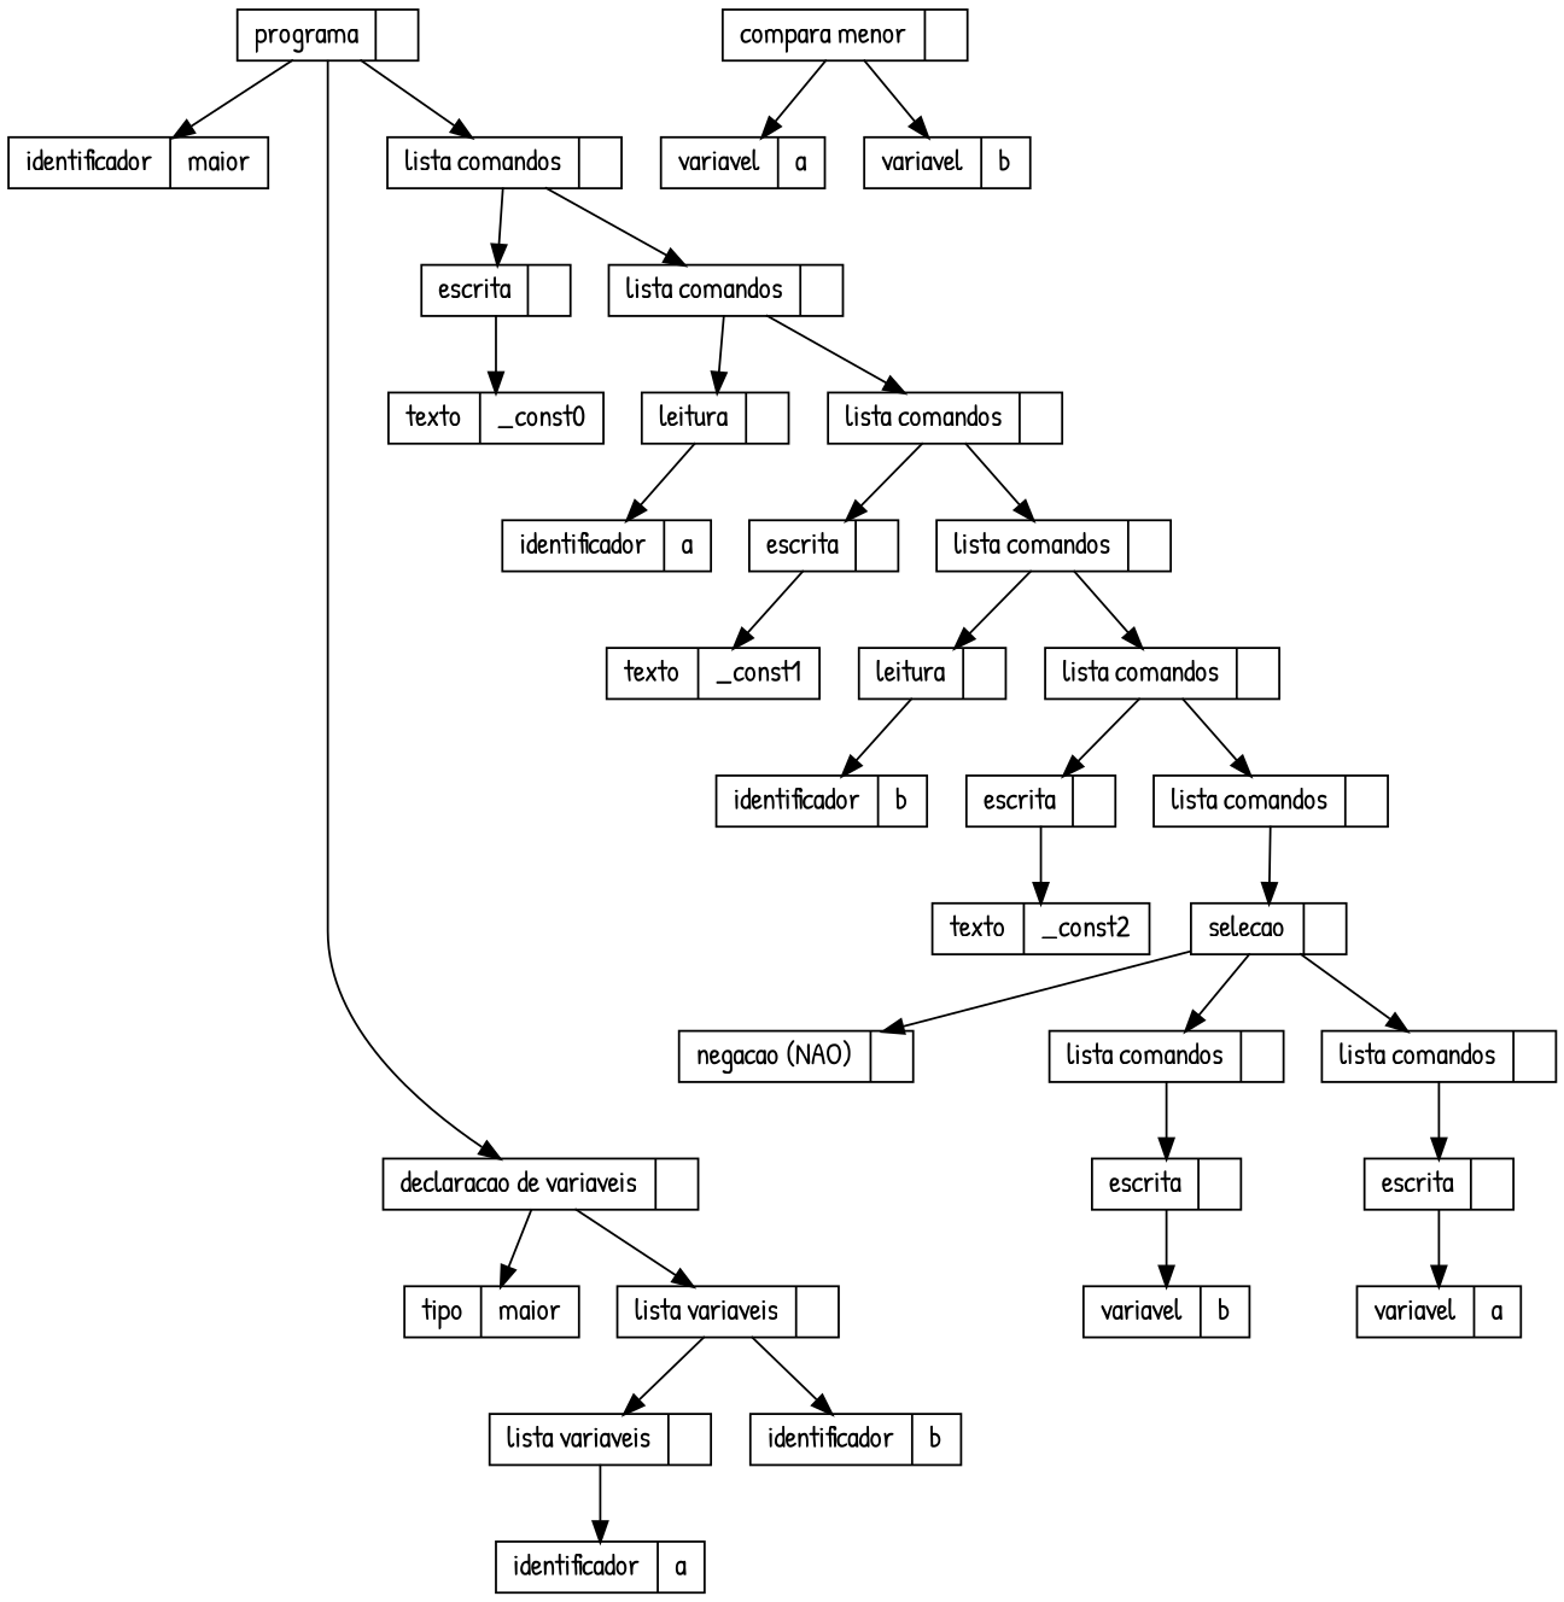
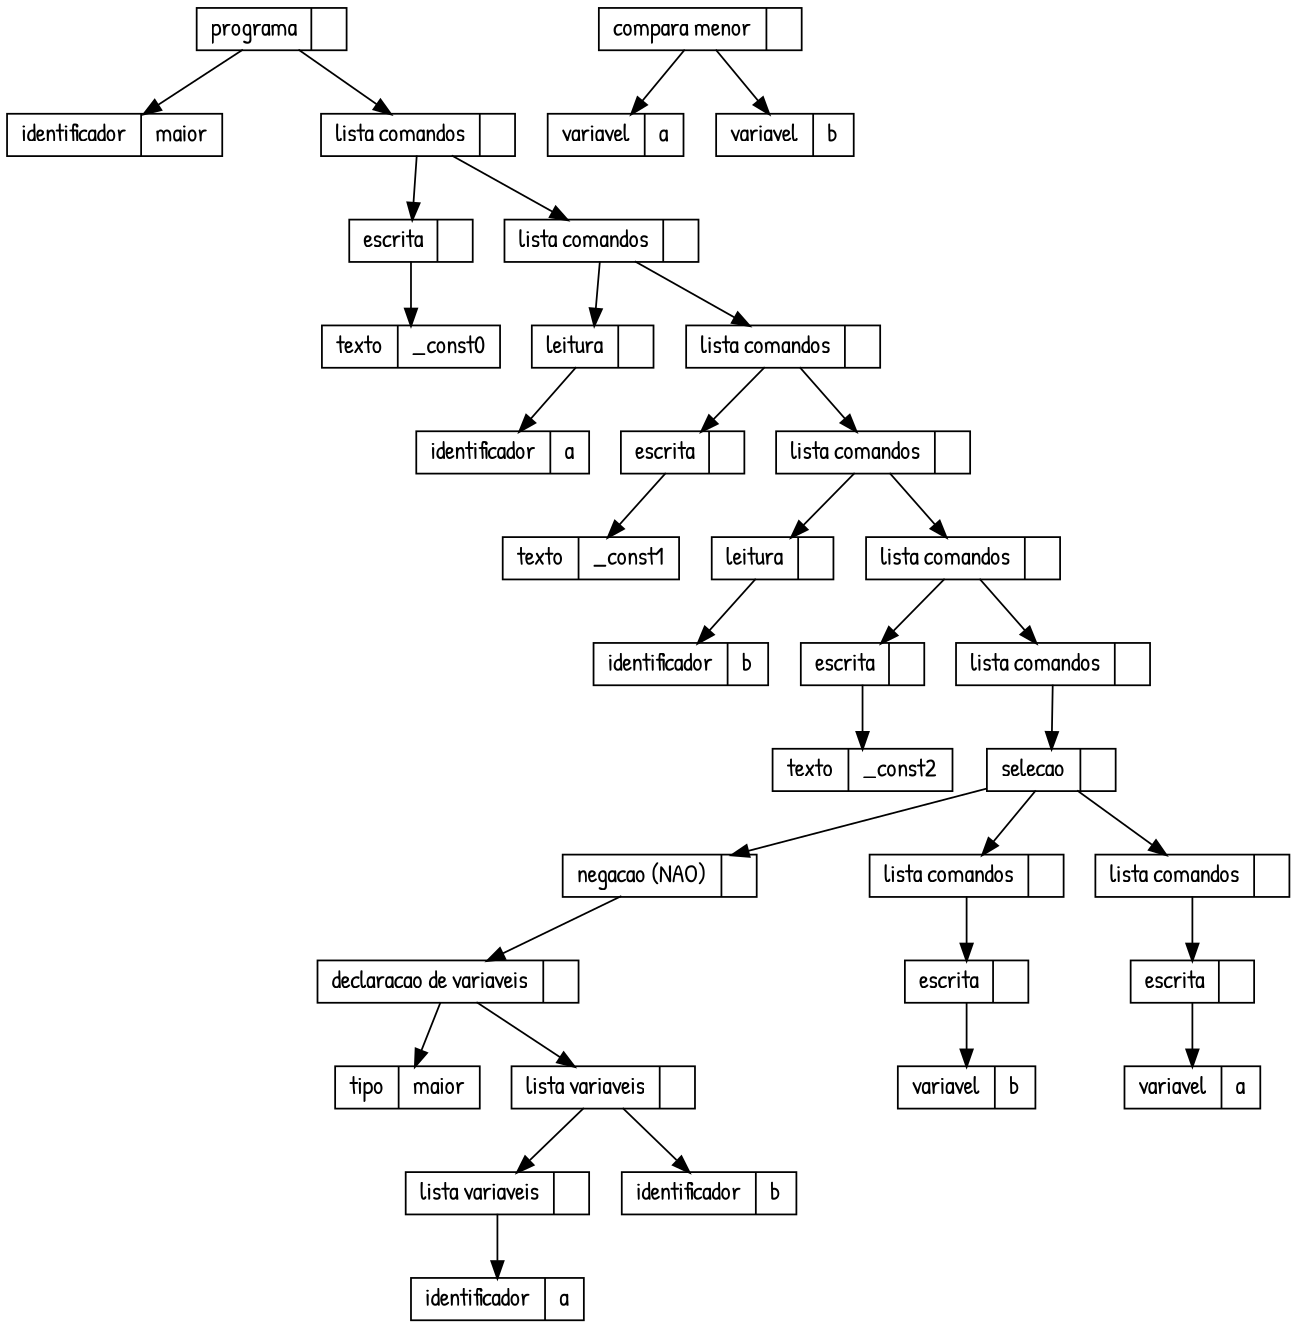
  digraph {
    fontname="Patrick Hand"
    node [fontname="Patrick Hand" shape=record]
    edge [fontname="Patrick Hand"]
    n1 [height=.1 label="<f0>programa | <f1>  "]
    n2 [height=.1 label="<f0>identificador | <f1> maior "]
    n3 [height=.1 label="<f0>declaracao de variaveis | <f1>  "]
    n4 [height=.1 label="<f0>lista comandos | <f1>  "]
    n5 [height=.1 label="<f0>tipo | <f1> maior "]
    n6 [height=.1 label="<f0>lista variaveis | <f1>  "]
    n7 [height=.1 label="<f0>escrita | <f1>  "]
    n8 [height=.1 label="<f0>lista comandos | <f1>  "]
    n9 [height=.1 label="<f0>lista variaveis | <f1>  "]
    n10 [height=.1 label="<f0>identificador | <f1> b "]
    n11 [height=.1 label="<f0>identificador | <f1> a "]
    n12 [height=.1 label="<f0>texto | <f1> _const0 "]
    n13 [height=.1 label="<f0>leitura | <f1>  "]
    n14 [height=.1 label="<f0>lista comandos | <f1>  "]
    n15 [height=.1 label="<f0>identificador | <f1> a "]
    n16 [height=.1 label="<f0>escrita | <f1>  "]
    n17 [height=.1 label="<f0>lista comandos | <f1>  "]
    n18 [height=.1 label="<f0>texto | <f1> _const1 "]
    n19 [height=.1 label="<f0>leitura | <f1>  "]
    n20 [height=.1 label="<f0>lista comandos | <f1>  "]
    n21 [height=.1 label="<f0>identificador | <f1> b "]
    n22 [height=.1 label="<f0>escrita | <f1>  "]
    n23 [height=.1 label="<f0>lista comandos | <f1>  "]
    n24 [height=.1 label="<f0>texto | <f1> _const2 "]
    n25 [height=.1 label="<f0>selecao | <f1>  "]
    n26 [height=.1 label="<f0>lista comandos | <f1>  "]
    n27 [height=.1 label="<f0>lista comandos | <f1>  "]
    n28 [height=.1 label="<f0>negacao (NAO) | <f1>  "]
    n29 [height=.1 label="<f0>escrita | <f1>  "]
    n30 [height=.1 label="<f0>escrita | <f1>  "]
    n31 [height=.1 label="<f0>variavel | <f1> b"]
    n32 [height=.1 label="<f0>variavel | <f1> a"]
    n33 [height=.1 label="<f0>compara menor | <f1>  "]
    n34 [height=.1 label="<f0>variavel | <f1> a"]
    n35 [height=.1 label="<f0>variavel | <f1> b"]
    n1 -> n2
-   n1 -> n3
+   n28 -> n3
    n1 -> n4
    n3 -> n5
    n3 -> n6
    n4 -> n7
    n4 -> n8
    n6 -> n9
    n6 -> n10
    n7 -> n12
    n8 -> n13
    n8 -> n14
    n9 -> n11
    n13 -> n15
    n14 -> n16
    n14 -> n17
    n16 -> n18
    n17 -> n19
    n17 -> n20
    n19 -> n21
    n20 -> n22
    n20 -> n23
    n22 -> n24
    n23 -> n25
    n25 -> n26
    n25 -> n27
    n25 -> n28
    n26 -> n29
    n27 -> n30
    n29 -> n31
    n30 -> n32
    n33 -> n34
    n33 -> n35
  }
